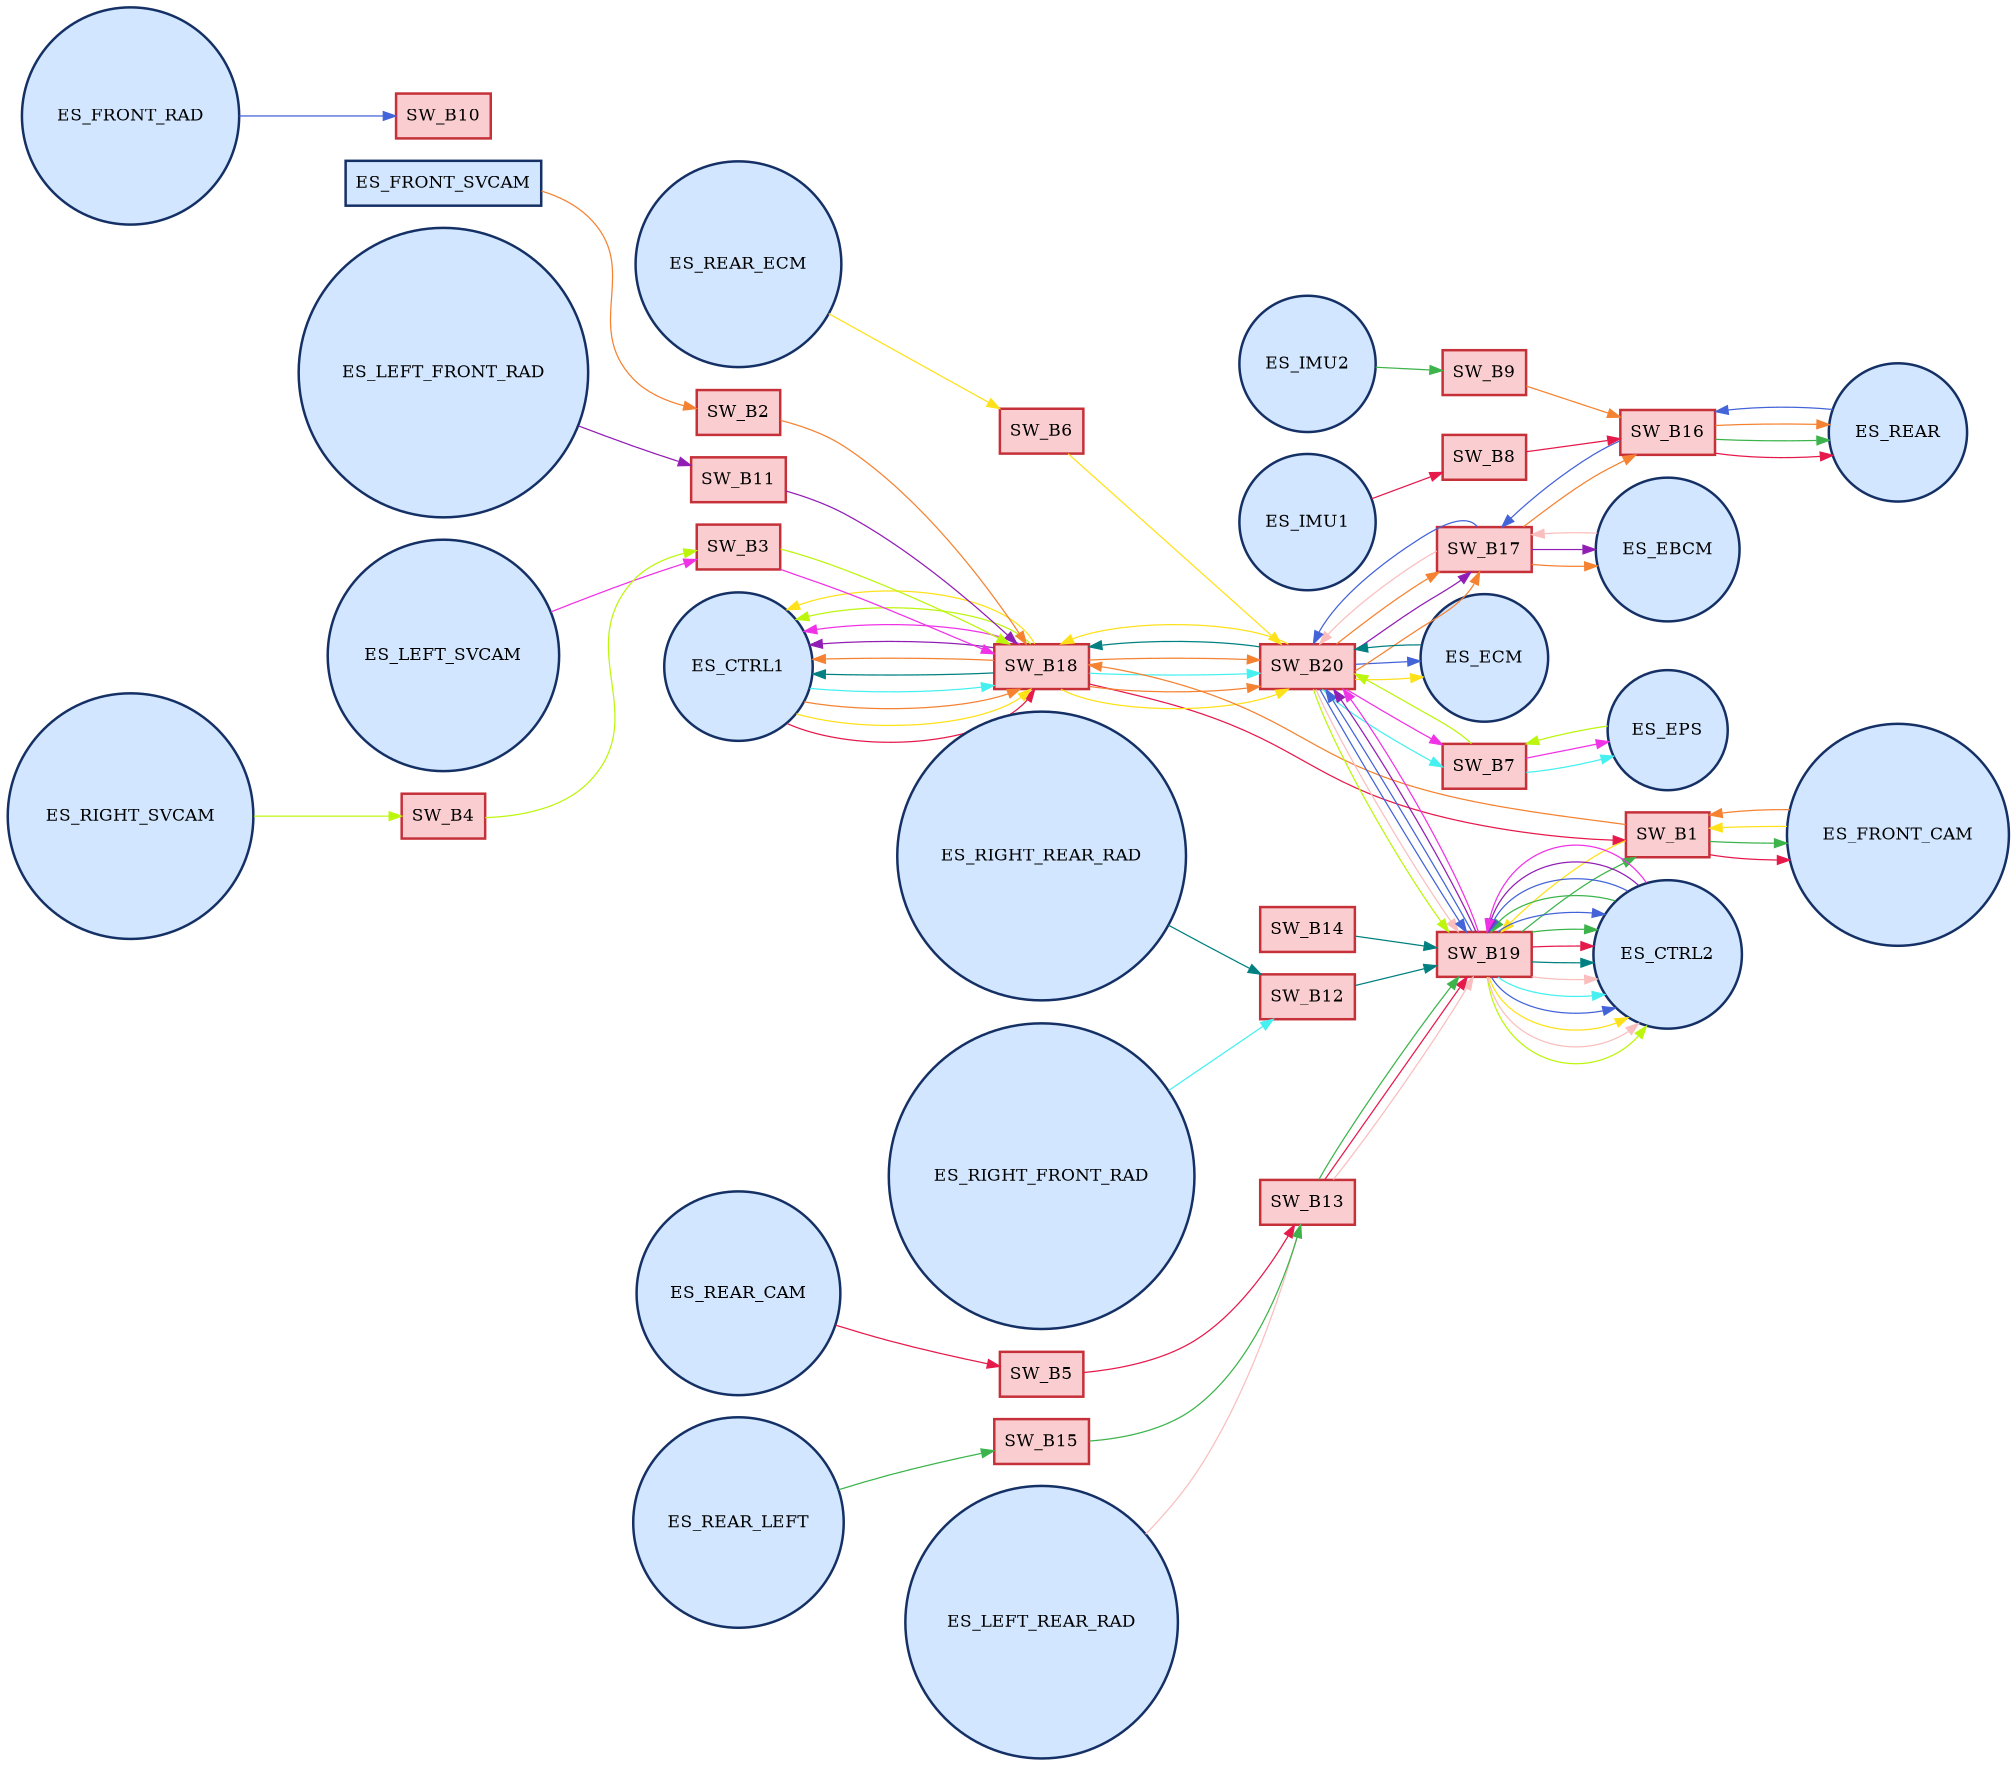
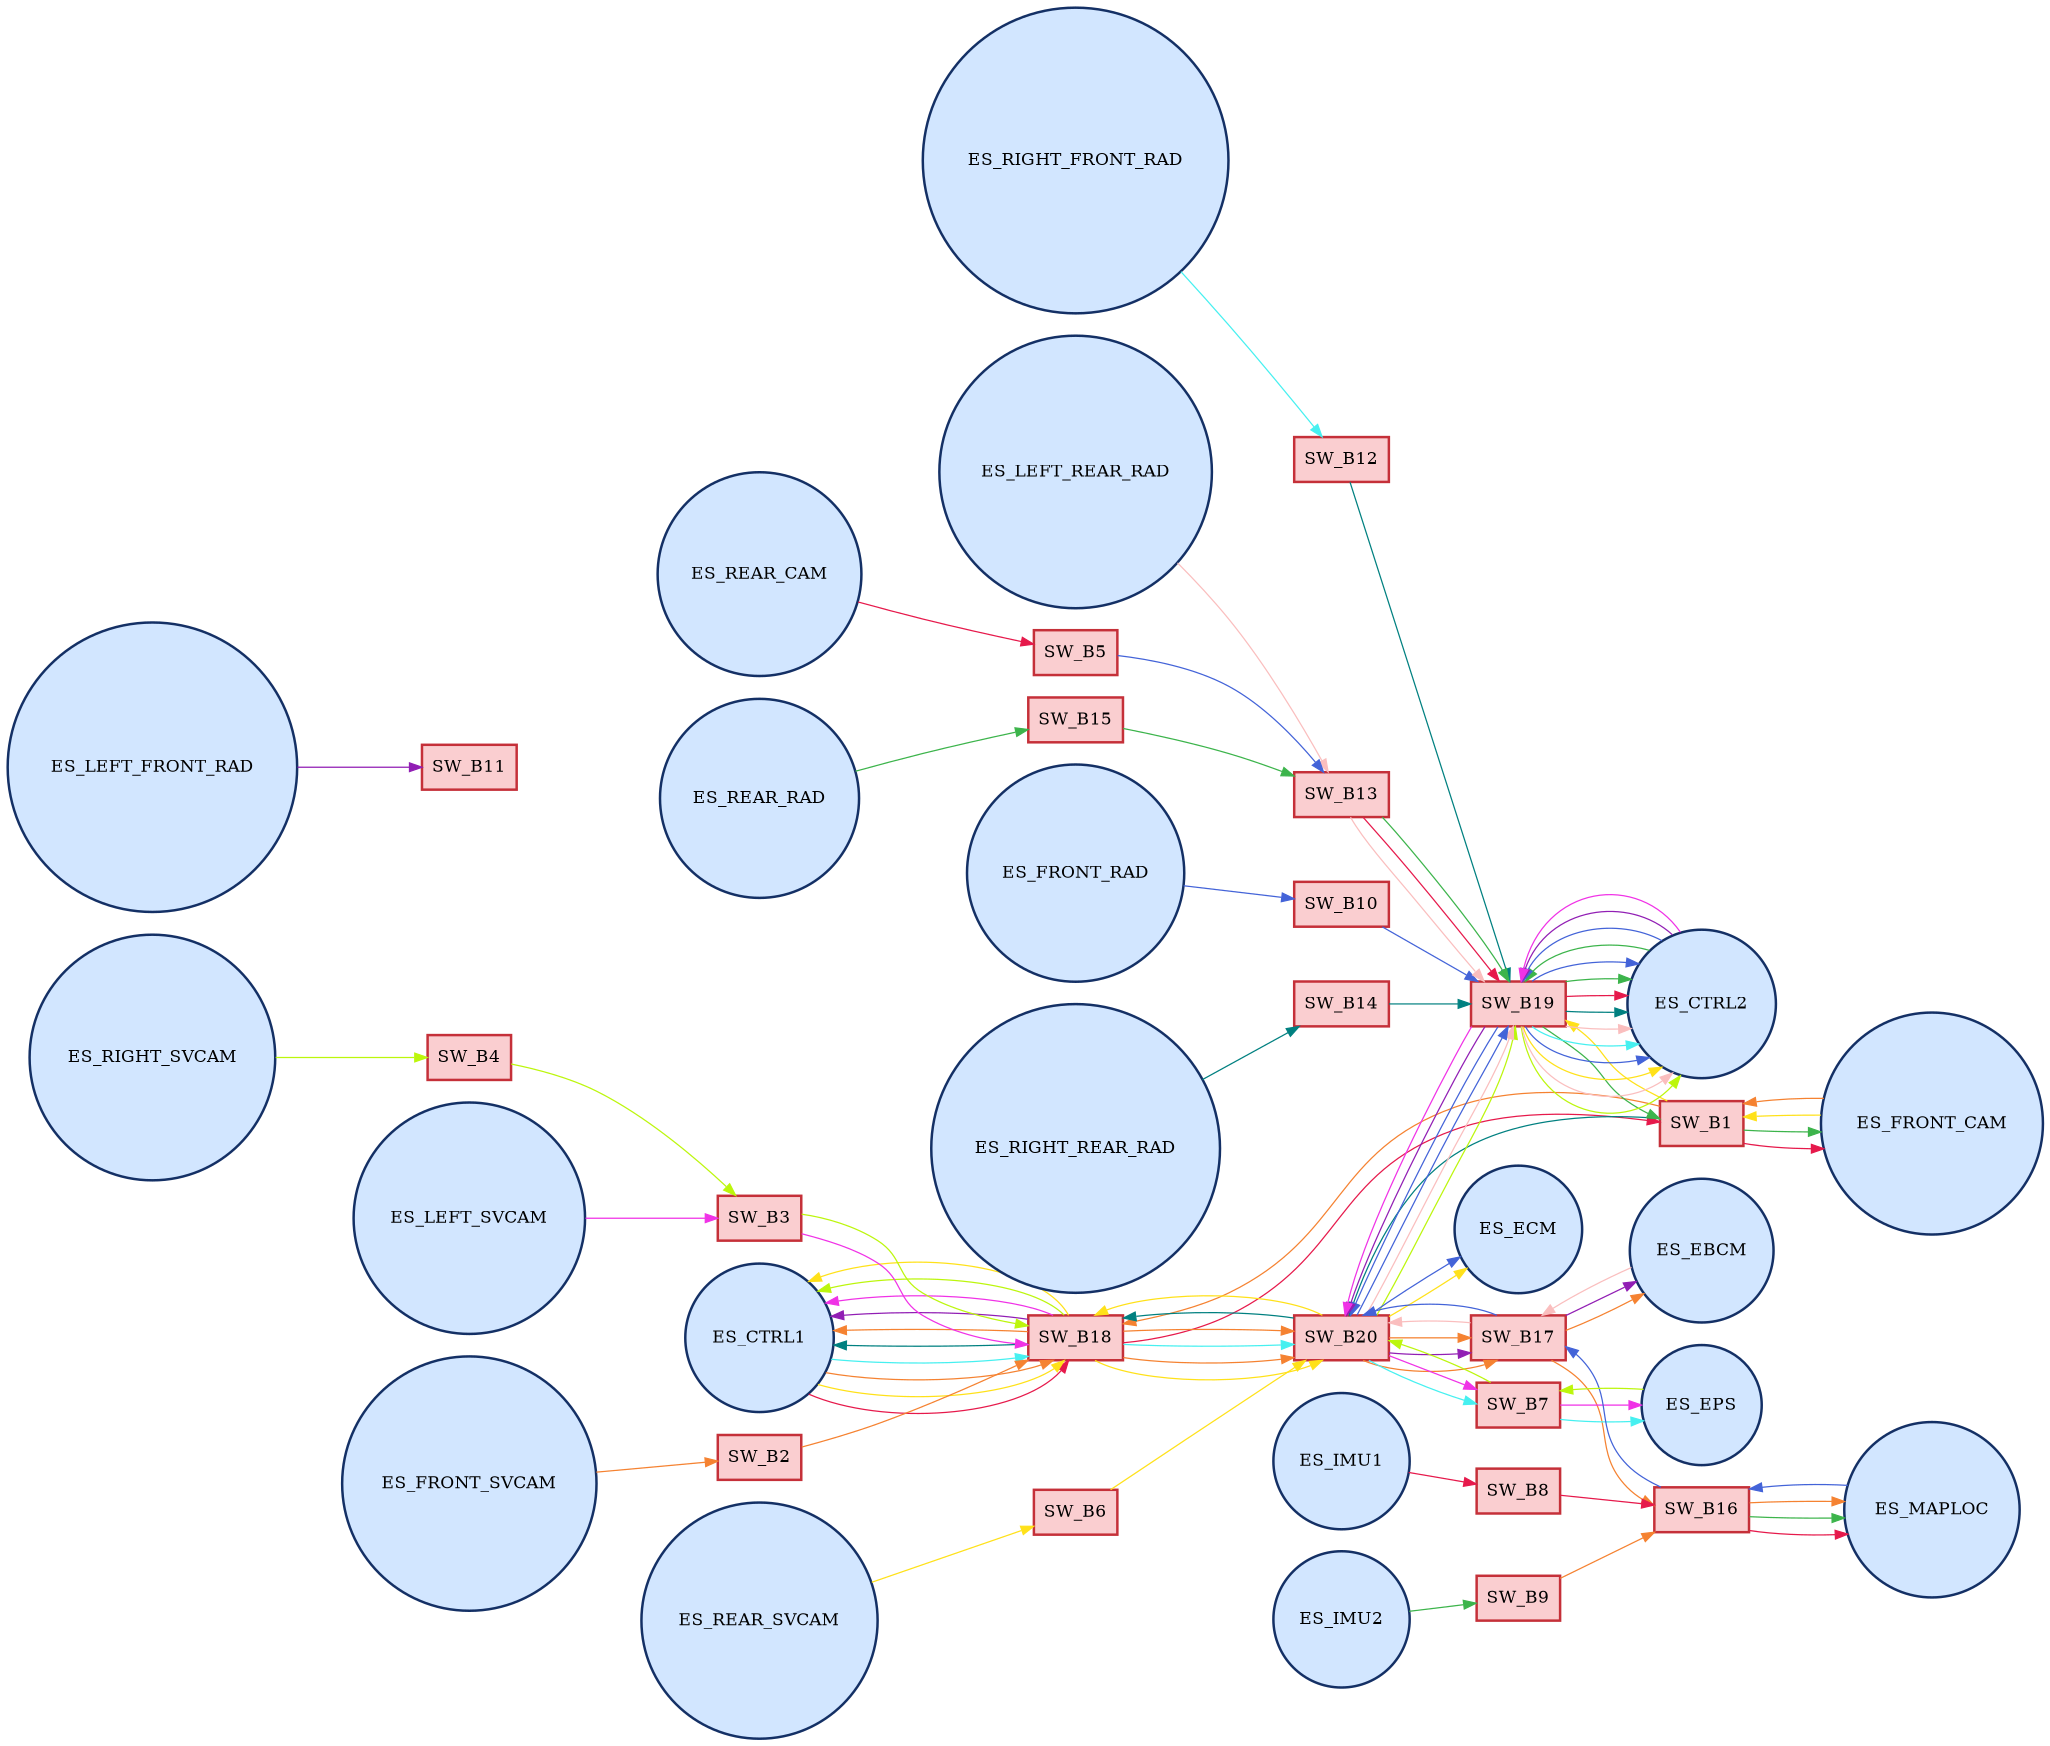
  digraph {
    forcelabels=true
    rankdir=LR
    node [color="#143065" fillcolor="#d2e6ff" shape=circle style="filled,bold"]
    edge [color="#f58231"]
    n1 [label=ES_CTRL1]
    n2 [color="#c53039" fillcolor="#faced0" label=SW_B18 shape=box]
    n3 [color="#c53039" fillcolor="#faced0" label=SW_B1 shape=box]
    n4 [color="#c53039" fillcolor="#faced0" label=SW_B20 shape=box]
    n5 [label=ES_FRONT_CAM]
    n6 [color="#c53039" fillcolor="#faced0" label=SW_B19 shape=box]
    n7 [label=ES_ECM]
    n8 [color="#c53039" fillcolor="#faced0" label=SW_B17 shape=box]
    n9 [color="#c53039" fillcolor="#faced0" label=SW_B7 shape=box]
    n10 [label=ES_CTRL2]
    n11 [label=ES_EBCM]
    n12 [color="#c53039" fillcolor="#faced0" label=SW_B16 shape=box]
    n13 [label=ES_EPS]
-   n14 [label=ES_REAR]
+   n14 [label=ES_MAPLOC]
    n15 [label=ES_IMU1]
    n16 [color="#c53039" fillcolor="#faced0" label=SW_B8 shape=box]
    n17 [label=ES_IMU2]
    n18 [color="#c53039" fillcolor="#faced0" label=SW_B9 shape=box]
    n19 [label=ES_FRONT_RAD]
    n20 [color="#c53039" fillcolor="#faced0" label=SW_B10 shape=box]
-   n21 [label=ES_FRONT_SVCAM shape=box]
+   n21 [label=ES_FRONT_SVCAM]
    n22 [color="#c53039" fillcolor="#faced0" label=SW_B2 shape=box]
    n23 [label=ES_LEFT_FRONT_RAD]
    n24 [color="#c53039" fillcolor="#faced0" label=SW_B11 shape=box]
    n25 [label=ES_RIGHT_FRONT_RAD]
    n26 [color="#c53039" fillcolor="#faced0" label=SW_B12 shape=box]
    n27 [label=ES_LEFT_SVCAM]
    n28 [color="#c53039" fillcolor="#faced0" label=SW_B3 shape=box]
    n29 [label=ES_RIGHT_SVCAM]
    n30 [color="#c53039" fillcolor="#faced0" label=SW_B4 shape=box]
    n31 [label=ES_LEFT_REAR_RAD]
    n32 [color="#c53039" fillcolor="#faced0" label=SW_B13 shape=box]
    n33 [label=ES_RIGHT_REAR_RAD]
    n34 [color="#c53039" fillcolor="#faced0" label=SW_B14 shape=box]
    n35 [label=ES_REAR_CAM]
    n36 [color="#c53039" fillcolor="#faced0" label=SW_B5 shape=box]
-   n37 [label=ES_REAR_LEFT]
+   n37 [label=ES_REAR_RAD]
    n38 [color="#c53039" fillcolor="#faced0" label=SW_B15 shape=box]
-   n39 [label=ES_REAR_ECM]
+   n39 [label=ES_REAR_SVCAM]
    n40 [color="#c53039" fillcolor="#faced0" label=SW_B6 shape=box]
    n1 -> n2 [color="#e6194b"]
    n1 -> n2 [color="#ffe119"]
    n1 -> n2
    n1 -> n2 [color="#46f0f0"]
    n2 -> n1 [color="#008080"]
    n2 -> n1
    n2 -> n1 [color="#911eb4"]
    n2 -> n1 [color="#f032e6"]
    n2 -> n1 [color="#bcf60c"]
    n2 -> n1 [color="#ffe119"]
    n2 -> n3 [color="#e6194b"]
    n2 -> n4 [color="#ffe119"]
    n2 -> n4
    n2 -> n4 [color="#46f0f0"]
    n2 -> n4
    n3 -> n2
    n3 -> n5 [color="#e6194b"]
    n3 -> n5 [color="#3cb44b"]
    n3 -> n6 [color="#ffe119"]
    n4 -> n2 [color="#008080"]
    n4 -> n2 [color="#ffe119"]
    n4 -> n6 [color="#bcf60c"]
    n4 -> n6 [color="#fabebe"]
    n4 -> n6 [color="#4363d8"]
    n4 -> n7 [color="#ffe119"]
    n4 -> n7 [color="#4363d8"]
    n4 -> n8
    n4 -> n8 [color="#911eb4"]
    n4 -> n8
    n4 -> n9 [color="#46f0f0"]
    n4 -> n9 [color="#f032e6"]
    n5 -> n3 [color="#ffe119"]
    n5 -> n3
    n6 -> n3 [color="#3cb44b"]
    n6 -> n4 [color="#4363d8"]
    n6 -> n4 [color="#911eb4"]
    n6 -> n4 [color="#f032e6"]
    n6 -> n10 [color="#bcf60c"]
    n6 -> n10 [color="#fabebe"]
    n6 -> n10 [color="#ffe119"]
    n6 -> n10 [color="#4363d8"]
    n6 -> n10 [color="#46f0f0"]
    n6 -> n10 [color="#fabebe"]
    n6 -> n10 [color="#008080"]
    n6 -> n10 [color="#e6194b"]
    n6 -> n10 [color="#3cb44b"]
    n6 -> n10 [color="#4363d8"]
-   n7 -> n4 [color="#008080"]
+   n3 -> n4 [color="#008080"]
    n8 -> n4 [color="#fabebe"]
    n8 -> n4 [color="#4363d8"]
    n8 -> n11
    n8 -> n11 [color="#911eb4"]
    n8 -> n12
    n9 -> n4 [color="#bcf60c"]
    n9 -> n13 [color="#46f0f0"]
    n9 -> n13 [color="#f032e6"]
    n10 -> n6 [color="#3cb44b"]
    n10 -> n6 [color="#4363d8"]
    n10 -> n6 [color="#911eb4"]
    n10 -> n6 [color="#f032e6"]
    n11 -> n8 [color="#fabebe"]
    n12 -> n8 [color="#4363d8"]
    n12 -> n14 [color="#e6194b"]
    n12 -> n14 [color="#3cb44b"]
    n12 -> n14
    n13 -> n9 [color="#bcf60c"]
    n14 -> n12 [color="#4363d8"]
    n15 -> n16 [color="#e6194b"]
    n16 -> n12 [color="#e6194b"]
    n17 -> n18 [color="#3cb44b"]
    n18 -> n12
    n19 -> n20 [color="#4363d8"]
+   n20 -> n6 [color="#4363d8"]
    n21 -> n22
    n22 -> n2
    n23 -> n24 [color="#911eb4"]
-   n24 -> n2 [color="#911eb4"]
    n25 -> n26 [color="#46f0f0"]
    n26 -> n6 [color="#008080"]
    n27 -> n28 [color="#f032e6"]
    n28 -> n2 [color="#f032e6"]
    n28 -> n2 [color="#bcf60c"]
    n29 -> n30 [color="#bcf60c"]
    n30 -> n28 [color="#bcf60c"]
    n31 -> n32 [color="#fabebe"]
    n32 -> n6 [color="#fabebe"]
    n32 -> n6 [color="#e6194b"]
    n32 -> n6 [color="#3cb44b"]
-   n33 -> n26 [color="#008080"]
+   n33 -> n34 [color="#008080"]
    n34 -> n6 [color="#008080"]
    n35 -> n36 [color="#e6194b"]
-   n36 -> n32 [color="#e6194b"]
+   n36 -> n32 [color="#4363d8"]
    n37 -> n38 [color="#3cb44b"]
    n38 -> n32 [color="#3cb44b"]
    n39 -> n40 [color="#ffe119"]
    n40 -> n4 [color="#ffe119"]
  }
